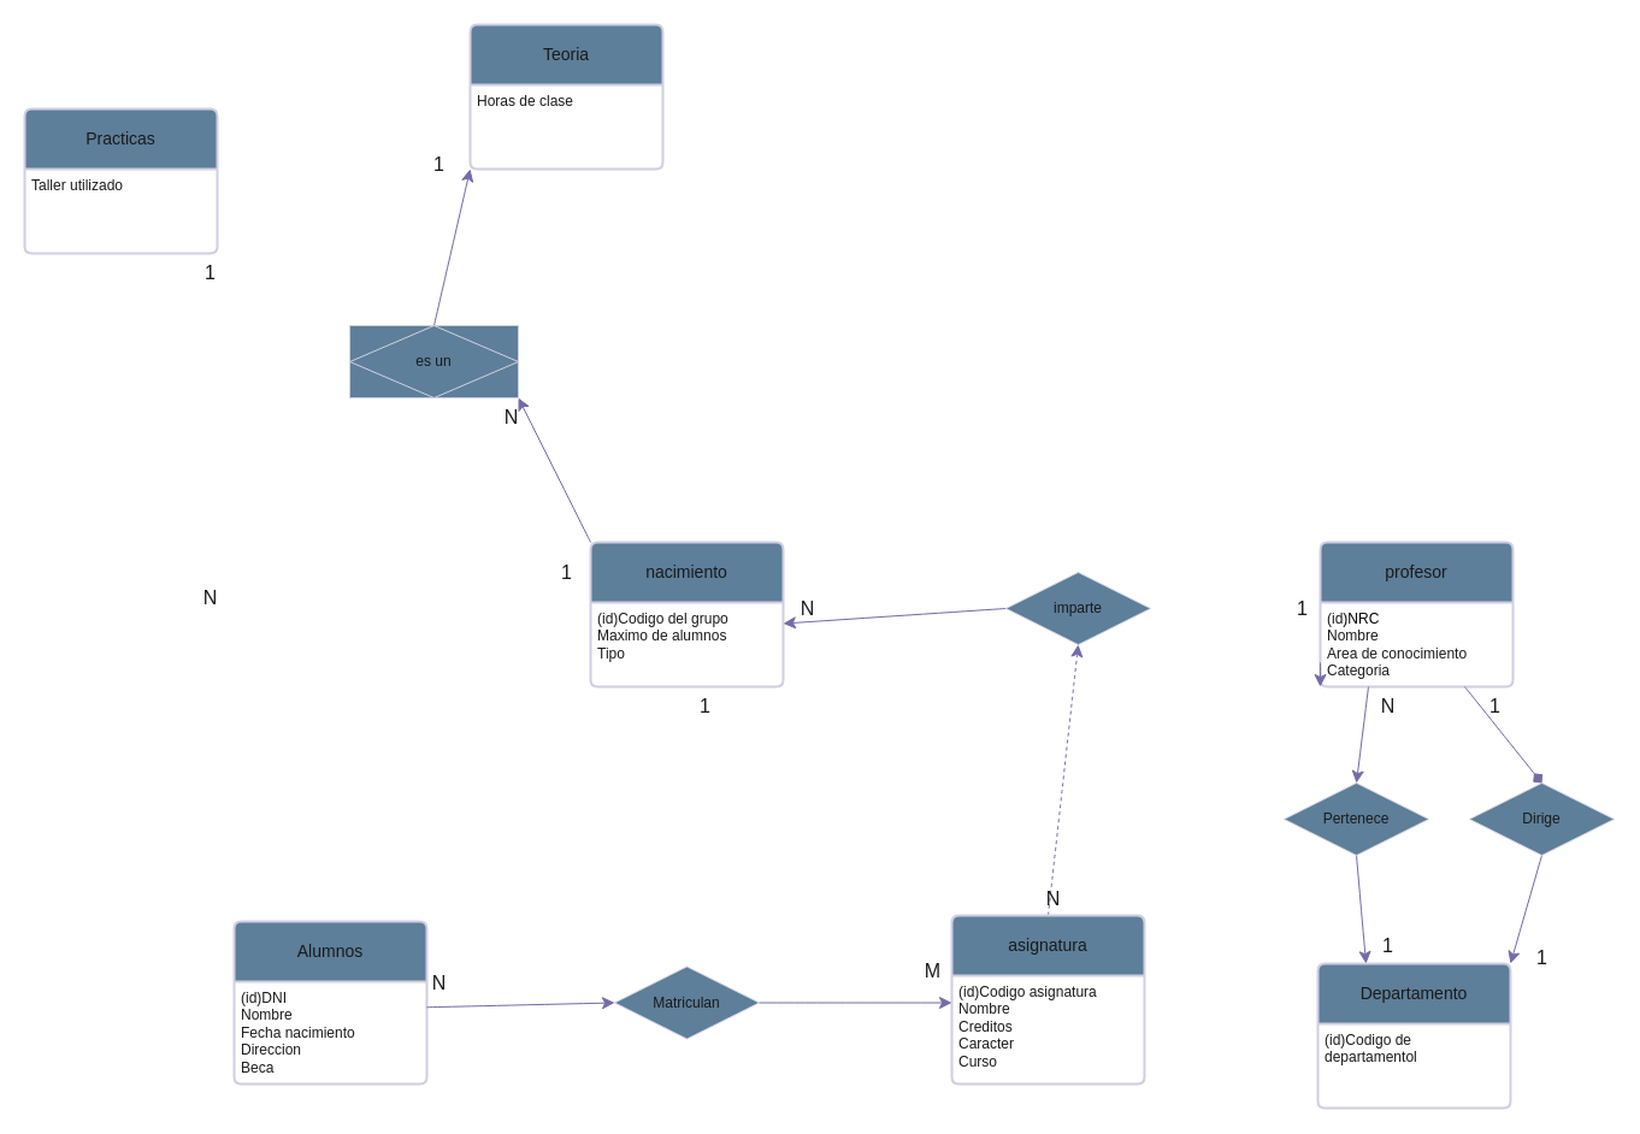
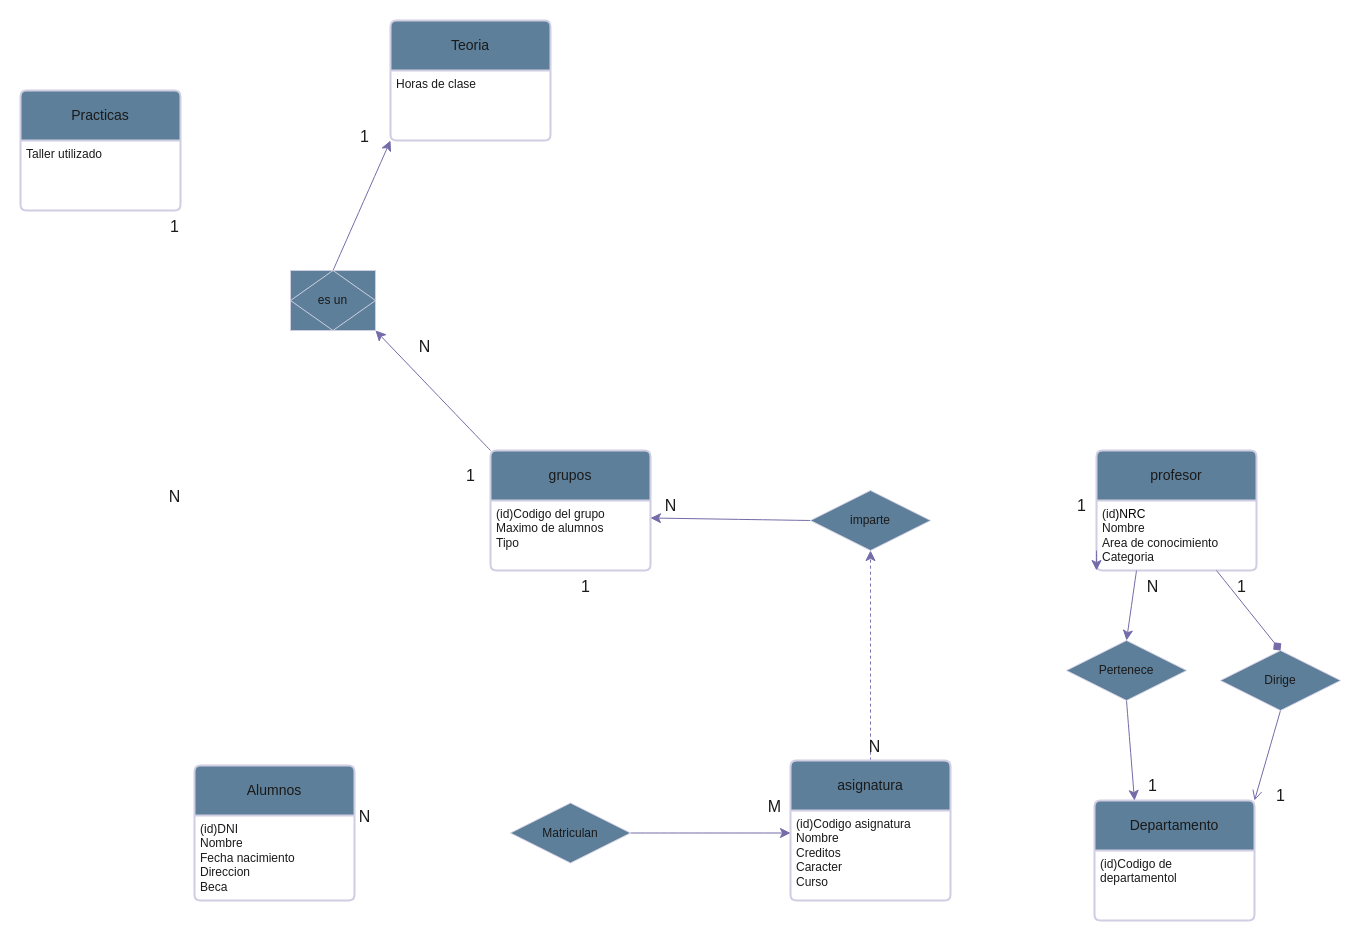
  <mxCell id="0" />
  <mxCell id="1" parent="0" />
  <mxCell id="2" value="profesor" style="swimlane;childLayout=stackLayout;horizontal=1;startSize=50;horizontalStack=0;rounded=1;fontSize=14;fontStyle=0;strokeWidth=2;resizeParent=0;resizeLast=1;shadow=0;dashed=0;align=center;arcSize=4;whiteSpace=wrap;html=1;labelBackgroundColor=none;fillColor=#5D7F99;strokeColor=#D0CEE2;fontColor=#1A1A1A;" parent="1" vertex="1"><mxGeometry x="1096" y="450" width="160" height="120" as="geometry" /></mxCell>
  <mxCell id="3" value="(id&lt;span style=&quot;background-color: transparent; color: light-dark(rgb(0, 0, 0), rgb(255, 255, 255));&quot;&gt;)NRC&lt;/span&gt;&lt;div&gt;Nombre&lt;/div&gt;&lt;div&gt;Area de conocimiento&lt;/div&gt;&lt;div&gt;Categoria&lt;/div&gt;" style="align=left;strokeColor=none;fillColor=none;spacingLeft=4;spacingRight=4;fontSize=12;verticalAlign=top;resizable=0;rotatable=0;part=1;html=1;whiteSpace=wrap;labelBackgroundColor=none;fontColor=#1A1A1A;" parent="2" vertex="1"><mxGeometry y="50" width="160" height="70" as="geometry" /></mxCell>
  <mxCell id="4" value="Departamento" style="swimlane;childLayout=stackLayout;horizontal=1;startSize=50;horizontalStack=0;rounded=1;fontSize=14;fontStyle=0;strokeWidth=2;resizeParent=0;resizeLast=1;shadow=0;dashed=0;align=center;arcSize=4;whiteSpace=wrap;html=1;labelBackgroundColor=none;fillColor=#5D7F99;strokeColor=#D0CEE2;fontColor=#1A1A1A;" parent="1" vertex="1"><mxGeometry x="1094" y="800" width="160" height="120" as="geometry" /></mxCell>
  <mxCell id="5" value="(id)Codigo de departamentol" style="align=left;strokeColor=none;fillColor=none;spacingLeft=4;spacingRight=4;fontSize=12;verticalAlign=top;resizable=0;rotatable=0;part=1;html=1;whiteSpace=wrap;labelBackgroundColor=none;fontColor=#1A1A1A;" parent="4" vertex="1"><mxGeometry y="50" width="160" height="70" as="geometry" /></mxCell>
  <mxCell id="6" style="edgeStyle=none;curved=1;rounded=0;orthogonalLoop=1;jettySize=auto;html=1;exitX=0;exitY=0;exitDx=0;exitDy=0;entryX=1;entryY=1;entryDx=0;entryDy=0;fontSize=12;startSize=8;endSize=8;labelBackgroundColor=none;strokeColor=#736CA8;fontColor=default;" edge="1" parent="1" source="7" target="27"><mxGeometry relative="1" as="geometry" /></mxCell>
- <mxCell id="7" value="nacimiento" style="swimlane;childLayout=stackLayout;horizontal=1;startSize=50;horizontalStack=0;rounded=1;fontSize=14;fontStyle=0;strokeWidth=2;resizeParent=0;resizeLast=1;shadow=0;dashed=0;align=center;arcSize=4;whiteSpace=wrap;html=1;labelBackgroundColor=none;fillColor=#5D7F99;strokeColor=#D0CEE2;fontColor=#1A1A1A;" parent="1" vertex="1"><mxGeometry x="490" y="450" width="160" height="120" as="geometry" /></mxCell>
+ <mxCell id="7" value="grupos" style="swimlane;childLayout=stackLayout;horizontal=1;startSize=50;horizontalStack=0;rounded=1;fontSize=14;fontStyle=0;strokeWidth=2;resizeParent=0;resizeLast=1;shadow=0;dashed=0;align=center;arcSize=4;whiteSpace=wrap;html=1;labelBackgroundColor=none;fillColor=#5D7F99;strokeColor=#D0CEE2;fontColor=#1A1A1A;" parent="1" vertex="1"><mxGeometry x="490" y="450" width="160" height="120" as="geometry" /></mxCell>
  <mxCell id="8" value="(id)Codigo del grupo&lt;div&gt;Maximo de alumnos&lt;/div&gt;&lt;div&gt;Tipo&lt;/div&gt;" style="align=left;strokeColor=none;fillColor=none;spacingLeft=4;spacingRight=4;fontSize=12;verticalAlign=top;resizable=0;rotatable=0;part=1;html=1;whiteSpace=wrap;labelBackgroundColor=none;fontColor=#1A1A1A;" parent="7" vertex="1"><mxGeometry y="50" width="160" height="70" as="geometry" /></mxCell>
  <mxCell id="9" style="edgeStyle=none;curved=1;rounded=0;orthogonalLoop=1;jettySize=auto;html=1;exitX=0.5;exitY=0;exitDx=0;exitDy=0;entryX=0.5;entryY=1;entryDx=0;entryDy=0;strokeColor=#736CA8;fontSize=12;fontColor=#1A1A1A;startSize=8;endSize=8;dashed=1;" edge="1" parent="1" source="10" target="18"><mxGeometry relative="1" as="geometry"><mxPoint x="870" y="680" as="targetPoint" /></mxGeometry></mxCell>
  <mxCell id="10" value="asignatura" style="swimlane;childLayout=stackLayout;horizontal=1;startSize=50;horizontalStack=0;rounded=1;fontSize=14;fontStyle=0;strokeWidth=2;resizeParent=0;resizeLast=1;shadow=0;dashed=0;align=center;arcSize=4;whiteSpace=wrap;html=1;labelBackgroundColor=none;fillColor=#5D7F99;strokeColor=#D0CEE2;fontColor=#1A1A1A;" parent="1" vertex="1"><mxGeometry x="790" y="760" width="160" height="140" as="geometry" /></mxCell>
  <mxCell id="11" value="(id)Codigo asignatura&lt;div&gt;Nombre&lt;/div&gt;&lt;div&gt;Creditos&lt;/div&gt;&lt;div&gt;Caracter&lt;/div&gt;&lt;div&gt;Curso&lt;/div&gt;" style="align=left;strokeColor=none;fillColor=none;spacingLeft=4;spacingRight=4;fontSize=12;verticalAlign=top;resizable=0;rotatable=0;part=1;html=1;whiteSpace=wrap;labelBackgroundColor=none;fontColor=#1A1A1A;" parent="10" vertex="1"><mxGeometry y="50" width="160" height="90" as="geometry" /></mxCell>
  <mxCell id="12" style="edgeStyle=none;curved=1;rounded=0;orthogonalLoop=1;jettySize=auto;html=1;exitX=0.5;exitY=1;exitDx=0;exitDy=0;fontSize=12;startSize=8;endSize=8;entryX=0.25;entryY=0;entryDx=0;entryDy=0;labelBackgroundColor=none;strokeColor=#736CA8;fontColor=default;" edge="1" parent="1" source="13" target="4"><mxGeometry relative="1" as="geometry"><mxPoint x="1130" y="790" as="targetPoint" /></mxGeometry></mxCell>
- <mxCell id="13" value="Pertenece" style="shape=rhombus;perimeter=rhombusPerimeter;whiteSpace=wrap;html=1;align=center;labelBackgroundColor=none;fillColor=#5D7F99;strokeColor=#D0CEE2;fontColor=#1A1A1A;" parent="1" vertex="1"><mxGeometry x="1066" y="650" width="120" height="60" as="geometry" /></mxCell>
+ <mxCell id="13" value="Pertenece" style="shape=rhombus;perimeter=rhombusPerimeter;whiteSpace=wrap;html=1;align=center;labelBackgroundColor=none;fillColor=#5D7F99;strokeColor=#D0CEE2;fontColor=#1A1A1A;" parent="1" vertex="1"><mxGeometry x="1066" y="640" width="120" height="60" as="geometry" /></mxCell>
  <mxCell id="14" style="edgeStyle=none;curved=1;rounded=0;orthogonalLoop=1;jettySize=auto;html=1;exitX=0.25;exitY=1;exitDx=0;exitDy=0;entryX=0.5;entryY=0;entryDx=0;entryDy=0;fontSize=12;startSize=8;endSize=8;labelBackgroundColor=none;strokeColor=#736CA8;fontColor=default;" edge="1" parent="1" source="3" target="13"><mxGeometry relative="1" as="geometry" /></mxCell>
  <mxCell id="15" value="N" style="text;html=1;align=center;verticalAlign=middle;resizable=0;points=[];autosize=1;strokeColor=none;fillColor=none;fontSize=16;labelBackgroundColor=none;fontColor=#1A1A1A;" vertex="1" parent="1"><mxGeometry x="1132" y="571" width="40" height="30" as="geometry" /></mxCell>
  <mxCell id="16" value="1" style="text;html=1;align=center;verticalAlign=middle;resizable=0;points=[];autosize=1;strokeColor=none;fillColor=none;fontSize=16;labelBackgroundColor=none;fontColor=#1A1A1A;" vertex="1" parent="1"><mxGeometry x="1137" y="770" width="30" height="30" as="geometry" /></mxCell>
  <mxCell id="17" style="edgeStyle=none;curved=1;rounded=0;orthogonalLoop=1;jettySize=auto;html=1;exitX=0;exitY=0.5;exitDx=0;exitDy=0;entryX=1;entryY=0.25;entryDx=0;entryDy=0;fontSize=12;startSize=8;endSize=8;labelBackgroundColor=none;strokeColor=#736CA8;fontColor=default;" edge="1" parent="1" source="18" target="8"><mxGeometry relative="1" as="geometry" /></mxCell>
- <mxCell id="18" value="imparte" style="shape=rhombus;perimeter=rhombusPerimeter;whiteSpace=wrap;html=1;align=center;labelBackgroundColor=none;fillColor=#5D7F99;strokeColor=#D0CEE2;fontColor=#1A1A1A;" vertex="1" parent="1"><mxGeometry x="835" y="475" width="120" height="60" as="geometry" /></mxCell>
+ <mxCell id="18" value="imparte" style="shape=rhombus;perimeter=rhombusPerimeter;whiteSpace=wrap;html=1;align=center;labelBackgroundColor=none;fillColor=#5D7F99;strokeColor=#D0CEE2;fontColor=#1A1A1A;" vertex="1" parent="1"><mxGeometry x="810" y="490" width="120" height="60" as="geometry" /></mxCell>
  <mxCell id="19" value="1" style="text;html=1;align=center;verticalAlign=middle;resizable=0;points=[];autosize=1;strokeColor=none;fillColor=none;fontSize=16;labelBackgroundColor=none;fontColor=#1A1A1A;" vertex="1" parent="1"><mxGeometry x="1066" y="490" width="30" height="30" as="geometry" /></mxCell>
  <mxCell id="20" value="N" style="text;html=1;align=center;verticalAlign=middle;resizable=0;points=[];autosize=1;strokeColor=none;fillColor=none;fontSize=16;labelBackgroundColor=none;fontColor=#1A1A1A;" vertex="1" parent="1"><mxGeometry x="650" y="490" width="40" height="30" as="geometry" /></mxCell>
  <mxCell id="21" style="edgeStyle=none;curved=1;rounded=0;orthogonalLoop=1;jettySize=auto;html=1;exitX=1;exitY=0;exitDx=0;exitDy=0;entryX=0;entryY=1;entryDx=0;entryDy=0;fontSize=12;startSize=8;endSize=8;labelBackgroundColor=none;strokeColor=#736CA8;fontColor=default;" edge="1" parent="1" target="3"><mxGeometry relative="1" as="geometry"><mxPoint x="1096" y="550" as="sourcePoint" /></mxGeometry></mxCell>
  <mxCell id="22" value="Teoria" style="swimlane;childLayout=stackLayout;horizontal=1;startSize=50;horizontalStack=0;rounded=1;fontSize=14;fontStyle=0;strokeWidth=2;resizeParent=0;resizeLast=1;shadow=0;dashed=0;align=center;arcSize=4;whiteSpace=wrap;html=1;labelBackgroundColor=none;fillColor=#5D7F99;strokeColor=#D0CEE2;fontColor=#1A1A1A;" vertex="1" parent="1"><mxGeometry x="390" y="20" width="160" height="120" as="geometry" /></mxCell>
  <mxCell id="23" value="Horas de clase" style="align=left;strokeColor=none;fillColor=none;spacingLeft=4;spacingRight=4;fontSize=12;verticalAlign=top;resizable=0;rotatable=0;part=1;html=1;whiteSpace=wrap;labelBackgroundColor=none;fontColor=#1A1A1A;" vertex="1" parent="22"><mxGeometry y="50" width="160" height="70" as="geometry" /></mxCell>
  <mxCell id="24" value="Practicas" style="swimlane;childLayout=stackLayout;horizontal=1;startSize=50;horizontalStack=0;rounded=1;fontSize=14;fontStyle=0;strokeWidth=2;resizeParent=0;resizeLast=1;shadow=0;dashed=0;align=center;arcSize=4;whiteSpace=wrap;html=1;labelBackgroundColor=none;fillColor=#5D7F99;strokeColor=#D0CEE2;fontColor=#1A1A1A;" vertex="1" parent="1"><mxGeometry x="20" y="90" width="160" height="120" as="geometry" /></mxCell>
  <mxCell id="25" value="Taller utilizado" style="align=left;strokeColor=none;fillColor=none;spacingLeft=4;spacingRight=4;fontSize=12;verticalAlign=top;resizable=0;rotatable=0;part=1;html=1;whiteSpace=wrap;labelBackgroundColor=none;fontColor=#1A1A1A;" vertex="1" parent="24"><mxGeometry y="50" width="160" height="70" as="geometry" /></mxCell>
  <mxCell id="26" style="edgeStyle=none;curved=1;rounded=0;orthogonalLoop=1;jettySize=auto;html=1;exitX=0.5;exitY=0;exitDx=0;exitDy=0;entryX=0;entryY=1;entryDx=0;entryDy=0;fontSize=12;startSize=8;endSize=8;labelBackgroundColor=none;strokeColor=#736CA8;fontColor=default;" edge="1" parent="1" source="27" target="23"><mxGeometry relative="1" as="geometry" /></mxCell>
- <mxCell id="27" value="es un" style="shape=associativeEntity;whiteSpace=wrap;html=1;align=center;labelBackgroundColor=none;fillColor=#5D7F99;strokeColor=#D0CEE2;fontColor=#1A1A1A;" vertex="1" parent="1"><mxGeometry x="290" y="270" width="140" height="60" as="geometry" /></mxCell>
+ <mxCell id="27" value="es un" style="shape=associativeEntity;whiteSpace=wrap;html=1;align=center;labelBackgroundColor=none;fillColor=#5D7F99;strokeColor=#D0CEE2;fontColor=#1A1A1A;" vertex="1" parent="1"><mxGeometry x="290" y="270" width="85" height="60" as="geometry" /></mxCell>
  <mxCell id="28" value="N" style="text;html=1;align=center;verticalAlign=middle;resizable=0;points=[];autosize=1;strokeColor=none;fillColor=none;fontSize=16;labelBackgroundColor=none;fontColor=#1A1A1A;" vertex="1" parent="1"><mxGeometry x="404" y="331" width="40" height="30" as="geometry" /></mxCell>
  <mxCell id="29" value="1" style="text;html=1;align=center;verticalAlign=middle;resizable=0;points=[];autosize=1;strokeColor=none;fillColor=none;fontSize=16;labelBackgroundColor=none;fontColor=#1A1A1A;" vertex="1" parent="1"><mxGeometry x="159" y="211" width="30" height="30" as="geometry" /></mxCell>
  <mxCell id="30" value="1" style="text;html=1;align=center;verticalAlign=middle;resizable=0;points=[];autosize=1;strokeColor=none;fillColor=none;fontSize=16;labelBackgroundColor=none;fontColor=#1A1A1A;" vertex="1" parent="1"><mxGeometry x="349" y="121" width="30" height="30" as="geometry" /></mxCell>
  <mxCell id="31" value="Alumnos" style="swimlane;childLayout=stackLayout;horizontal=1;startSize=50;horizontalStack=0;rounded=1;fontSize=14;fontStyle=0;strokeWidth=2;resizeParent=0;resizeLast=1;shadow=0;dashed=0;align=center;arcSize=4;whiteSpace=wrap;html=1;labelBackgroundColor=none;fillColor=#5D7F99;strokeColor=#D0CEE2;fontColor=#1A1A1A;" vertex="1" parent="1"><mxGeometry x="194" y="765" width="160" height="135" as="geometry" /></mxCell>
  <mxCell id="32" value="(id)DNI&lt;div&gt;Nombre&lt;/div&gt;&lt;div&gt;Fecha nacimiento&lt;/div&gt;&lt;div&gt;Direccion&lt;/div&gt;&lt;div&gt;Beca&lt;/div&gt;" style="align=left;strokeColor=none;fillColor=none;spacingLeft=4;spacingRight=4;fontSize=12;verticalAlign=top;resizable=0;rotatable=0;part=1;html=1;whiteSpace=wrap;labelBackgroundColor=none;fontColor=#1A1A1A;" vertex="1" parent="31"><mxGeometry y="50" width="160" height="85" as="geometry" /></mxCell>
  <mxCell id="33" style="edgeStyle=none;curved=1;rounded=0;orthogonalLoop=1;jettySize=auto;html=1;exitX=1;exitY=0.5;exitDx=0;exitDy=0;entryX=0;entryY=0.25;entryDx=0;entryDy=0;strokeColor=#736CA8;fontSize=12;fontColor=#1A1A1A;startSize=8;endSize=8;" edge="1" parent="1" source="34" target="11"><mxGeometry relative="1" as="geometry" /></mxCell>
  <mxCell id="34" value="Matriculan" style="shape=rhombus;perimeter=rhombusPerimeter;whiteSpace=wrap;html=1;align=center;labelBackgroundColor=none;fillColor=#5D7F99;strokeColor=#D0CEE2;fontColor=#1A1A1A;" vertex="1" parent="1"><mxGeometry x="510" y="802.5" width="120" height="60" as="geometry" /></mxCell>
- <mxCell id="35" style="edgeStyle=none;curved=1;rounded=0;orthogonalLoop=1;jettySize=auto;html=1;exitX=1;exitY=0.25;exitDx=0;exitDy=0;entryX=0;entryY=0.5;entryDx=0;entryDy=0;fontSize=12;startSize=8;endSize=8;labelBackgroundColor=none;strokeColor=#736CA8;fontColor=default;" edge="1" parent="1" source="32" target="34"><mxGeometry relative="1" as="geometry" /></mxCell>
  <mxCell id="36" value="1" style="text;html=1;align=center;verticalAlign=middle;resizable=0;points=[];autosize=1;strokeColor=none;fillColor=none;fontSize=16;labelBackgroundColor=none;fontColor=#1A1A1A;" vertex="1" parent="1"><mxGeometry x="455" y="460" width="30" height="30" as="geometry" /></mxCell>
  <mxCell id="37" value="N" style="text;html=1;align=center;verticalAlign=middle;resizable=0;points=[];autosize=1;strokeColor=none;fillColor=none;fontSize=16;labelBackgroundColor=none;fontColor=#1A1A1A;" vertex="1" parent="1"><mxGeometry x="154" y="481" width="40" height="30" as="geometry" /></mxCell>
- <mxCell id="38" style="edgeStyle=none;curved=1;rounded=0;orthogonalLoop=1;jettySize=auto;html=1;exitX=0.5;exitY=1;exitDx=0;exitDy=0;entryX=1;entryY=0;entryDx=0;entryDy=0;fontSize=12;startSize=8;endSize=8;labelBackgroundColor=none;strokeColor=#736CA8;fontColor=default;" edge="1" parent="1" source="39" target="4"><mxGeometry relative="1" as="geometry" /></mxCell>
+ <mxCell id="38" style="edgeStyle=none;curved=1;rounded=0;orthogonalLoop=1;jettySize=auto;html=1;exitX=0.5;exitY=1;exitDx=0;exitDy=0;entryX=1;entryY=0;entryDx=0;entryDy=0;fontSize=12;startSize=8;endSize=8;labelBackgroundColor=none;strokeColor=#736CA8;fontColor=default;endArrow=open;" edge="1" parent="1" source="39" target="4"><mxGeometry relative="1" as="geometry" /></mxCell>
  <mxCell id="39" value="Dirige" style="shape=rhombus;perimeter=rhombusPerimeter;whiteSpace=wrap;html=1;align=center;labelBackgroundColor=none;fillColor=#5D7F99;strokeColor=#D0CEE2;fontColor=#1A1A1A;" vertex="1" parent="1"><mxGeometry x="1220" y="650" width="120" height="60" as="geometry" /></mxCell>
  <mxCell id="40" style="edgeStyle=none;curved=1;rounded=0;orthogonalLoop=1;jettySize=auto;html=1;exitX=0.75;exitY=1;exitDx=0;exitDy=0;entryX=0.5;entryY=0;entryDx=0;entryDy=0;fontSize=12;startSize=8;endSize=8;labelBackgroundColor=none;strokeColor=#736CA8;fontColor=default;endArrow=diamond;" edge="1" parent="1" source="3" target="39"><mxGeometry relative="1" as="geometry" /></mxCell>
  <mxCell id="41" value="1" style="text;html=1;align=center;verticalAlign=middle;resizable=0;points=[];autosize=1;strokeColor=none;fillColor=none;fontSize=16;labelBackgroundColor=none;fontColor=#1A1A1A;" vertex="1" parent="1"><mxGeometry x="1226" y="571" width="30" height="30" as="geometry" /></mxCell>
  <mxCell id="42" value="1" style="text;html=1;align=center;verticalAlign=middle;resizable=0;points=[];autosize=1;strokeColor=none;fillColor=none;fontSize=16;labelBackgroundColor=none;fontColor=#1A1A1A;" vertex="1" parent="1"><mxGeometry x="1265" y="779.5" width="30" height="30" as="geometry" /></mxCell>
  <mxCell id="43" value="N" style="text;html=1;align=center;verticalAlign=middle;resizable=0;points=[];autosize=1;strokeColor=none;fillColor=none;fontSize=16;fontColor=#1A1A1A;" vertex="1" parent="1"><mxGeometry x="854" y="731" width="40" height="30" as="geometry" /></mxCell>
  <mxCell id="44" value="1" style="text;html=1;align=center;verticalAlign=middle;resizable=0;points=[];autosize=1;strokeColor=none;fillColor=none;fontSize=16;fontColor=#1A1A1A;" vertex="1" parent="1"><mxGeometry x="570" y="571" width="30" height="30" as="geometry" /></mxCell>
  <mxCell id="45" value="N" style="text;html=1;align=center;verticalAlign=middle;resizable=0;points=[];autosize=1;strokeColor=none;fillColor=none;fontSize=16;fontColor=#1A1A1A;" vertex="1" parent="1"><mxGeometry x="344" y="801" width="40" height="30" as="geometry" /></mxCell>
  <mxCell id="46" value="M" style="text;html=1;align=center;verticalAlign=middle;resizable=0;points=[];autosize=1;strokeColor=none;fillColor=none;fontSize=16;fontColor=#1A1A1A;" vertex="1" parent="1"><mxGeometry x="754" y="791" width="40" height="30" as="geometry" /></mxCell>
